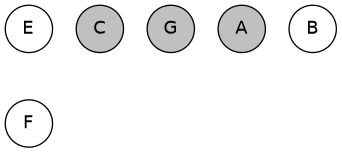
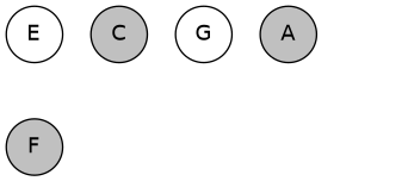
  graph {
    mindist=.1
    node [fillcolor=gray fontname=Helvetica margin=0 shape=circle style=filled]
    edge [style=invis]
    E [fillcolor=white]
-   F [fillcolor=white]
+   F
    C
-   G
+   G [fillcolor=white]
    A
-   B [fillcolor=white]
    subgraph sub_1 {
      E
      F
    }
    E -- F
    F -- F
  }
